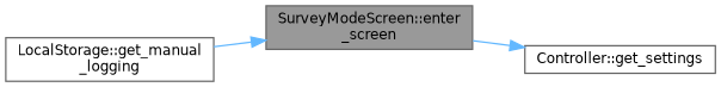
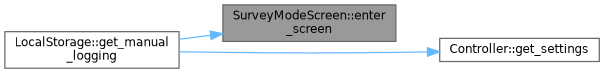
  digraph {
    rankdir=LR
    node [color=grey40 fillcolor=white fontname=Helvetica fontsize=10 shape=box style=filled]
    edge [color=steelblue1 fontname=Helvetica fontsize=10 labelfontname=Helvetica labelfontsize=10 style=solid]
    n1 [color=gray40 fillcolor=grey60 fontcolor=black height=0.2 label="SurveyModeScreen::enter\l_screen" width=0.4]
    n2 [height=0.2 label="Controller::get_settings" width=0.4]
    n3 [height=0.2 label="LocalStorage::get_manual\l_logging" width=0.4]
-   n1 -> n2
+   n3 -> n2
    n3 -> n1
  }
